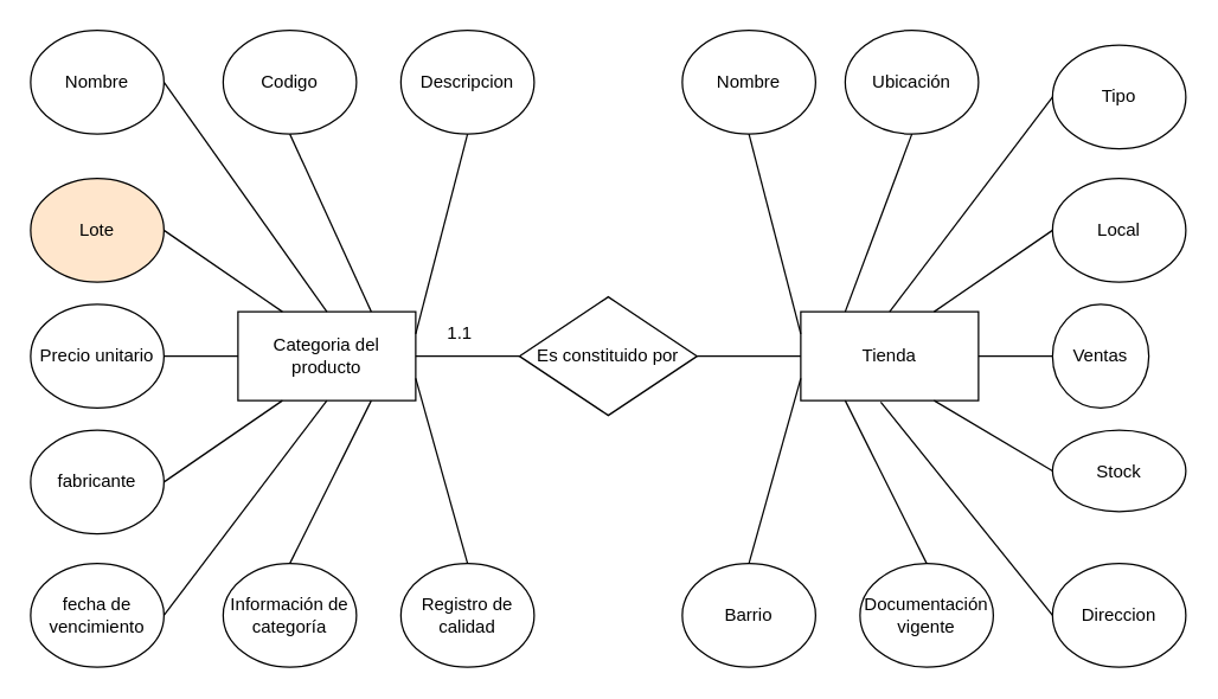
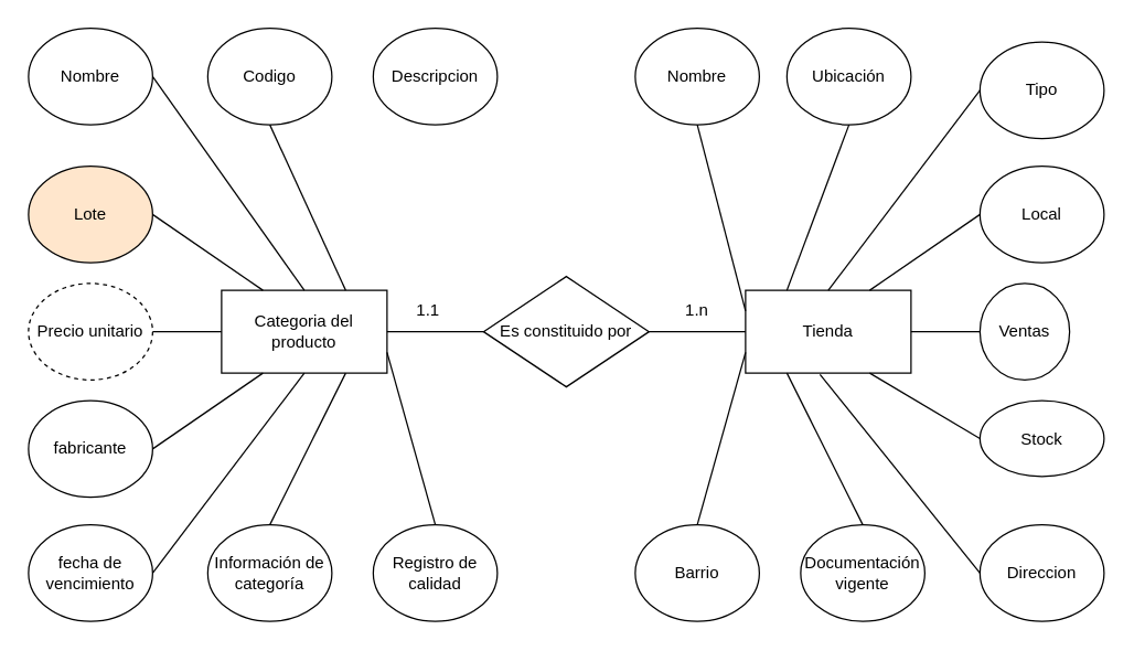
  <mxCell id="0" />
  <mxCell id="1" parent="0" />
  <mxCell id="2" value="Es constituido por" style="rhombus;whiteSpace=wrap;html=1;" vertex="1" parent="1"><mxGeometry x="350" y="200" width="120" height="80" as="geometry" /></mxCell>
  <mxCell id="3" value="Categoria del producto" style="rounded=0;whiteSpace=wrap;html=1;" vertex="1" parent="1"><mxGeometry x="160" y="210" width="120" height="60" as="geometry" /></mxCell>
  <mxCell id="4" value="Tienda" style="rounded=0;whiteSpace=wrap;html=1;" vertex="1" parent="1"><mxGeometry x="540" y="210" width="120" height="60" as="geometry" /></mxCell>
  <mxCell id="5" value="Descripcion" style="ellipse;whiteSpace=wrap;html=1;" vertex="1" parent="1"><mxGeometry x="270" y="20" width="90" height="70" as="geometry" /></mxCell>
  <mxCell id="6" value="fabricante" style="ellipse;whiteSpace=wrap;html=1;" vertex="1" parent="1"><mxGeometry x="20" y="290" width="90" height="70" as="geometry" /></mxCell>
  <mxCell id="7" value="fecha de vencimiento" style="ellipse;whiteSpace=wrap;html=1;" vertex="1" parent="1"><mxGeometry x="20" y="380" width="90" height="70" as="geometry" /></mxCell>
  <mxCell id="8" value="Información de categoría" style="ellipse;whiteSpace=wrap;html=1;" vertex="1" parent="1"><mxGeometry x="150" y="380" width="90" height="70" as="geometry" /></mxCell>
  <mxCell id="9" value="Nombre" style="ellipse;whiteSpace=wrap;html=1;" vertex="1" parent="1"><mxGeometry x="20" y="20" width="90" height="70" as="geometry" /></mxCell>
  <mxCell id="10" value="Codigo" style="ellipse;whiteSpace=wrap;html=1;" vertex="1" parent="1"><mxGeometry x="150" y="20" width="90" height="70" as="geometry" /></mxCell>
- <mxCell id="11" value="Precio unitario" style="ellipse;whiteSpace=wrap;html=1;" vertex="1" parent="1"><mxGeometry x="20" y="205" width="90" height="70" as="geometry" /></mxCell>
+ <mxCell id="11" value="Precio unitario" style="ellipse;whiteSpace=wrap;html=1;dashed=1;" vertex="1" parent="1"><mxGeometry x="20" y="205" width="90" height="70" as="geometry" /></mxCell>
  <mxCell id="12" value="Registro de calidad" style="ellipse;whiteSpace=wrap;html=1;" vertex="1" parent="1"><mxGeometry x="270" y="380" width="90" height="70" as="geometry" /></mxCell>
  <mxCell id="13" value="Lote" style="ellipse;whiteSpace=wrap;html=1;fillColor=#ffe6cc;" vertex="1" parent="1"><mxGeometry x="20" y="120" width="90" height="70" as="geometry" /></mxCell>
  <mxCell id="14" value="Nombre" style="ellipse;whiteSpace=wrap;html=1;" vertex="1" parent="1"><mxGeometry x="460" y="20" width="90" height="70" as="geometry" /></mxCell>
  <mxCell id="15" value="Ubicación" style="ellipse;whiteSpace=wrap;html=1;" vertex="1" parent="1"><mxGeometry x="570" y="20" width="90" height="70" as="geometry" /></mxCell>
  <mxCell id="16" value="Tipo" style="ellipse;whiteSpace=wrap;html=1;" vertex="1" parent="1"><mxGeometry x="710" y="30" width="90" height="70" as="geometry" /></mxCell>
  <mxCell id="17" value="Local" style="ellipse;whiteSpace=wrap;html=1;" vertex="1" parent="1"><mxGeometry x="710" y="120" width="90" height="70" as="geometry" /></mxCell>
  <mxCell id="18" value="Ventas" style="ellipse;whiteSpace=wrap;html=1;" vertex="1" parent="1"><mxGeometry x="710" y="205" width="65" height="70" as="geometry" /></mxCell>
  <mxCell id="19" value="Barrio" style="ellipse;whiteSpace=wrap;html=1;" vertex="1" parent="1"><mxGeometry x="460" y="380" width="90" height="70" as="geometry" /></mxCell>
  <mxCell id="20" value="Documentación vigente" style="ellipse;whiteSpace=wrap;html=1;" vertex="1" parent="1"><mxGeometry x="580" y="380" width="90" height="70" as="geometry" /></mxCell>
  <mxCell id="21" value="Stock" style="ellipse;whiteSpace=wrap;html=1;" vertex="1" parent="1"><mxGeometry x="710" y="290" width="90" height="55" as="geometry" /></mxCell>
  <mxCell id="22" value="Direccion" style="ellipse;whiteSpace=wrap;html=1;" vertex="1" parent="1"><mxGeometry x="710" y="380" width="90" height="70" as="geometry" /></mxCell>
  <mxCell id="23" value="" style="endArrow=none;html=1;rounded=0;edgeStyle=elbowEdgeStyle;exitX=1;exitY=0.5;exitDx=0;exitDy=0;entryX=0;entryY=0.5;entryDx=0;entryDy=0;" edge="1" parent="1" source="2" target="4"><mxGeometry width="50" height="50" relative="1" as="geometry"><mxPoint x="630" y="240" as="sourcePoint" /><mxPoint x="520" y="240" as="targetPoint" /></mxGeometry></mxCell>
+ <mxCell id="24" value="1.n" style="text;html=1;strokeColor=none;fillColor=none;align=center;verticalAlign=middle;whiteSpace=wrap;rounded=0;" vertex="1" parent="1"><mxGeometry x="475" y="210" width="60" height="30" as="geometry" /></mxCell>
  <mxCell id="25" value="" style="endArrow=none;html=1;rounded=0;edgeStyle=elbowEdgeStyle;exitX=1;exitY=0.5;exitDx=0;exitDy=0;" edge="1" parent="1" source="3"><mxGeometry width="50" height="50" relative="1" as="geometry"><mxPoint x="630" y="240" as="sourcePoint" /><mxPoint x="350" y="240" as="targetPoint" /></mxGeometry></mxCell>
  <mxCell id="26" value="1.1" style="text;html=1;strokeColor=none;fillColor=none;align=center;verticalAlign=middle;whiteSpace=wrap;rounded=0;" vertex="1" parent="1"><mxGeometry x="280" y="210" width="60" height="30" as="geometry" /></mxCell>
- <mxCell id="27" value="" style="endArrow=none;html=1;rounded=0;exitX=0;exitY=0.5;exitDx=0;exitDy=0;entryX=0.5;entryY=1;entryDx=0;entryDy=0;" edge="1" parent="1" source="26" target="5"><mxGeometry width="50" height="50" relative="1" as="geometry"><mxPoint x="280" y="180" as="sourcePoint" /><mxPoint x="330" y="120" as="targetPoint" /></mxGeometry></mxCell>
  <mxCell id="28" value="" style="endArrow=none;html=1;rounded=0;exitX=0.75;exitY=0;exitDx=0;exitDy=0;entryX=0.5;entryY=1;entryDx=0;entryDy=0;" edge="1" parent="1" source="3" target="10"><mxGeometry width="50" height="50" relative="1" as="geometry"><mxPoint x="170" y="150" as="sourcePoint" /><mxPoint x="190" y="110" as="targetPoint" /></mxGeometry></mxCell>
  <mxCell id="29" value="" style="endArrow=none;html=1;rounded=0;entryX=1;entryY=0.5;entryDx=0;entryDy=0;exitX=0.5;exitY=0;exitDx=0;exitDy=0;" edge="1" parent="1" source="3" target="9"><mxGeometry width="50" height="50" relative="1" as="geometry"><mxPoint x="220" y="208" as="sourcePoint" /><mxPoint x="540" y="210" as="targetPoint" /></mxGeometry></mxCell>
  <mxCell id="30" value="" style="endArrow=none;html=1;rounded=0;exitX=1;exitY=0.5;exitDx=0;exitDy=0;entryX=0.25;entryY=0;entryDx=0;entryDy=0;" edge="1" parent="1" source="13" target="3"><mxGeometry width="50" height="50" relative="1" as="geometry"><mxPoint x="120" y="205" as="sourcePoint" /><mxPoint x="170" y="155" as="targetPoint" /></mxGeometry></mxCell>
  <mxCell id="31" value="" style="endArrow=none;html=1;rounded=0;entryX=0;entryY=0.5;entryDx=0;entryDy=0;exitX=1;exitY=0.5;exitDx=0;exitDy=0;" edge="1" parent="1" source="11" target="3"><mxGeometry width="50" height="50" relative="1" as="geometry"><mxPoint x="160" y="325" as="sourcePoint" /><mxPoint x="210" y="275" as="targetPoint" /></mxGeometry></mxCell>
  <mxCell id="32" value="" style="endArrow=none;html=1;rounded=0;entryX=0.25;entryY=1;entryDx=0;entryDy=0;exitX=1;exitY=0.5;exitDx=0;exitDy=0;" edge="1" parent="1" source="6" target="3"><mxGeometry width="50" height="50" relative="1" as="geometry"><mxPoint x="120" y="250" as="sourcePoint" /><mxPoint x="170" y="250" as="targetPoint" /></mxGeometry></mxCell>
  <mxCell id="33" value="" style="endArrow=none;html=1;rounded=0;entryX=0.5;entryY=1;entryDx=0;entryDy=0;exitX=1;exitY=0.5;exitDx=0;exitDy=0;" edge="1" parent="1" source="7" target="3"><mxGeometry width="50" height="50" relative="1" as="geometry"><mxPoint x="130" y="260" as="sourcePoint" /><mxPoint x="180" y="260" as="targetPoint" /></mxGeometry></mxCell>
  <mxCell id="34" value="" style="endArrow=none;html=1;rounded=0;entryX=0.75;entryY=1;entryDx=0;entryDy=0;exitX=0.5;exitY=0;exitDx=0;exitDy=0;" edge="1" parent="1" source="8" target="3"><mxGeometry width="50" height="50" relative="1" as="geometry"><mxPoint x="140" y="270" as="sourcePoint" /><mxPoint x="190" y="270" as="targetPoint" /></mxGeometry></mxCell>
  <mxCell id="35" value="" style="endArrow=none;html=1;rounded=0;entryX=1;entryY=0.75;entryDx=0;entryDy=0;exitX=0.5;exitY=0;exitDx=0;exitDy=0;" edge="1" parent="1" source="12" target="3"><mxGeometry width="50" height="50" relative="1" as="geometry"><mxPoint x="150" y="280" as="sourcePoint" /><mxPoint x="200" y="280" as="targetPoint" /></mxGeometry></mxCell>
  <mxCell id="36" value="" style="endArrow=none;html=1;rounded=0;entryX=0;entryY=0.25;entryDx=0;entryDy=0;exitX=0.5;exitY=1;exitDx=0;exitDy=0;" edge="1" parent="1" source="14" target="4"><mxGeometry width="50" height="50" relative="1" as="geometry"><mxPoint x="460" y="170" as="sourcePoint" /><mxPoint x="510" y="170" as="targetPoint" /></mxGeometry></mxCell>
  <mxCell id="37" value="" style="endArrow=none;html=1;rounded=0;entryX=0;entryY=0.75;entryDx=0;entryDy=0;exitX=0.5;exitY=0;exitDx=0;exitDy=0;" edge="1" parent="1" source="19" target="4"><mxGeometry width="50" height="50" relative="1" as="geometry"><mxPoint x="515" y="100" as="sourcePoint" /><mxPoint x="550" y="235" as="targetPoint" /></mxGeometry></mxCell>
  <mxCell id="38" value="" style="endArrow=none;html=1;rounded=0;entryX=0.25;entryY=0;entryDx=0;entryDy=0;exitX=0.5;exitY=1;exitDx=0;exitDy=0;" edge="1" parent="1" source="15" target="4"><mxGeometry width="50" height="50" relative="1" as="geometry"><mxPoint x="525" y="110" as="sourcePoint" /><mxPoint x="560" y="245" as="targetPoint" /></mxGeometry></mxCell>
  <mxCell id="39" value="" style="endArrow=none;html=1;rounded=0;entryX=0.25;entryY=1;entryDx=0;entryDy=0;exitX=0.5;exitY=0;exitDx=0;exitDy=0;" edge="1" parent="1" source="20" target="4"><mxGeometry width="50" height="50" relative="1" as="geometry"><mxPoint x="630" y="370" as="sourcePoint" /><mxPoint x="570" y="255" as="targetPoint" /></mxGeometry></mxCell>
  <mxCell id="40" value="" style="endArrow=none;html=1;rounded=0;entryX=0.5;entryY=0;entryDx=0;entryDy=0;exitX=0;exitY=0.5;exitDx=0;exitDy=0;" edge="1" parent="1" source="16" target="4"><mxGeometry width="50" height="50" relative="1" as="geometry"><mxPoint x="545" y="130" as="sourcePoint" /><mxPoint x="580" y="265" as="targetPoint" /></mxGeometry></mxCell>
  <mxCell id="41" value="" style="endArrow=none;html=1;rounded=0;entryX=0.45;entryY=1.017;entryDx=0;entryDy=0;exitX=0;exitY=0.5;exitDx=0;exitDy=0;entryPerimeter=0;" edge="1" parent="1" source="22" target="4"><mxGeometry width="50" height="50" relative="1" as="geometry"><mxPoint x="555" y="140" as="sourcePoint" /><mxPoint x="590" y="275" as="targetPoint" /></mxGeometry></mxCell>
  <mxCell id="42" value="" style="endArrow=none;html=1;rounded=0;entryX=0.75;entryY=0;entryDx=0;entryDy=0;exitX=0;exitY=0.5;exitDx=0;exitDy=0;" edge="1" parent="1" source="17" target="4"><mxGeometry width="50" height="50" relative="1" as="geometry"><mxPoint x="565" y="150" as="sourcePoint" /><mxPoint x="600" y="285" as="targetPoint" /></mxGeometry></mxCell>
  <mxCell id="43" value="" style="endArrow=none;html=1;rounded=0;entryX=0.75;entryY=1;entryDx=0;entryDy=0;exitX=0;exitY=0.5;exitDx=0;exitDy=0;" edge="1" parent="1" source="21" target="4"><mxGeometry width="50" height="50" relative="1" as="geometry"><mxPoint x="575" y="160" as="sourcePoint" /><mxPoint x="610" y="295" as="targetPoint" /></mxGeometry></mxCell>
  <mxCell id="44" value="" style="endArrow=none;html=1;rounded=0;entryX=1;entryY=0.5;entryDx=0;entryDy=0;exitX=0;exitY=0.5;exitDx=0;exitDy=0;" edge="1" parent="1" source="18" target="4"><mxGeometry width="50" height="50" relative="1" as="geometry"><mxPoint x="585" y="170" as="sourcePoint" /><mxPoint x="620" y="305" as="targetPoint" /></mxGeometry></mxCell>
